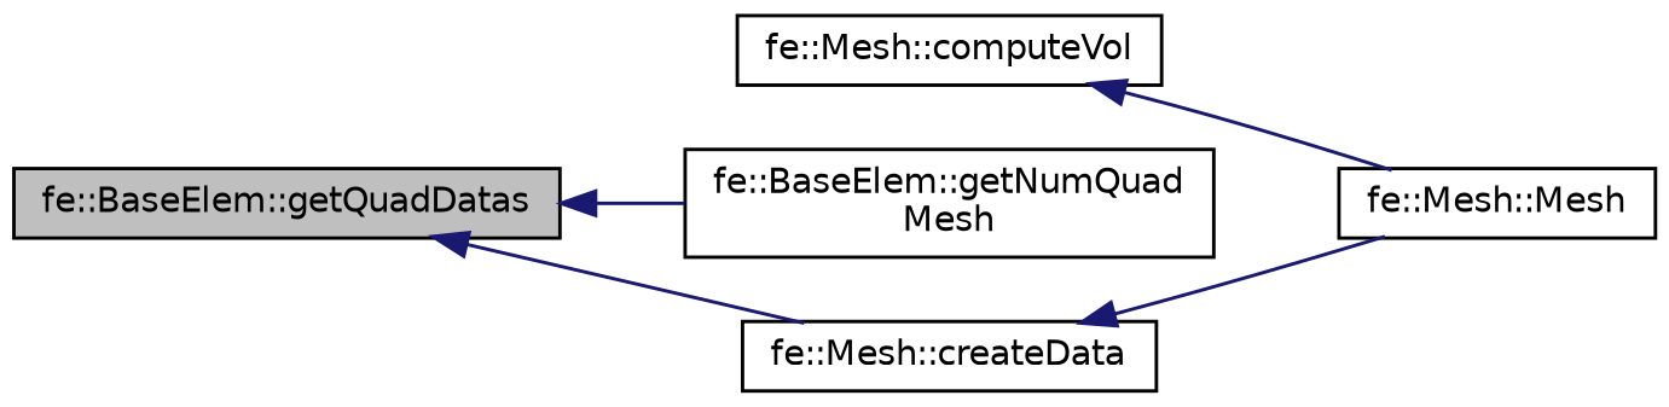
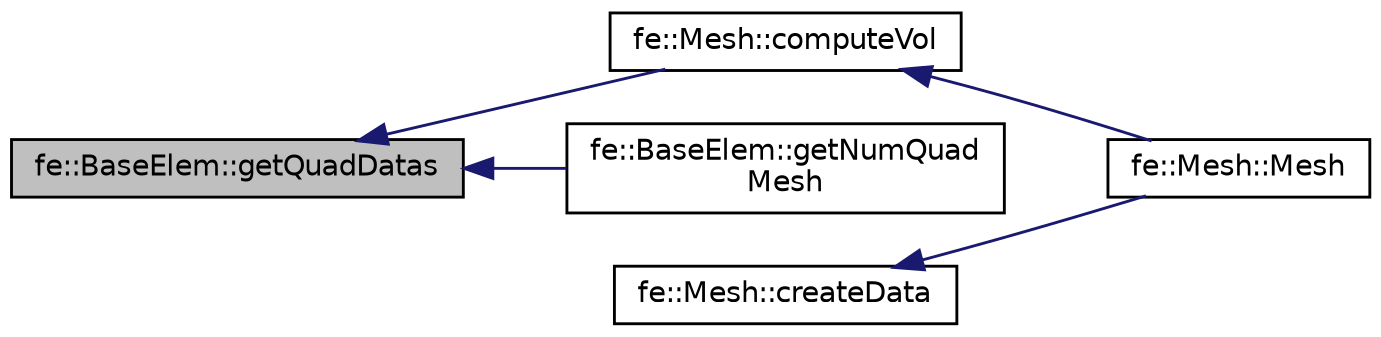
  digraph {
    rankdir=LR
    node [color=black fillcolor=white fontname=Helvetica fontsize=10 shape=record style=filled]
    edge [color=midnightblue dir=back fontname=Helvetica fontsize=10 labelfontname=Helvetica labelfontsize=10 style=solid]
    n1 [fillcolor=grey75 fontcolor=black height=0.2 label="fe::BaseElem::getQuadDatas" width=0.4]
    n2 [height=0.2 label="fe::Mesh::computeVol" width=0.4]
    n3 [height=0.2 label="fe::BaseElem::getNumQuad\lMesh" width=0.4]
    n4 [height=0.2 label="fe::Mesh::Mesh" width=0.4]
    n5 [height=0.2 label="fe::Mesh::createData" width=0.4]
-   n1 -> n5
+   n1 -> n2
    n1 -> n3
    n2 -> n4
    n5 -> n4
  }
